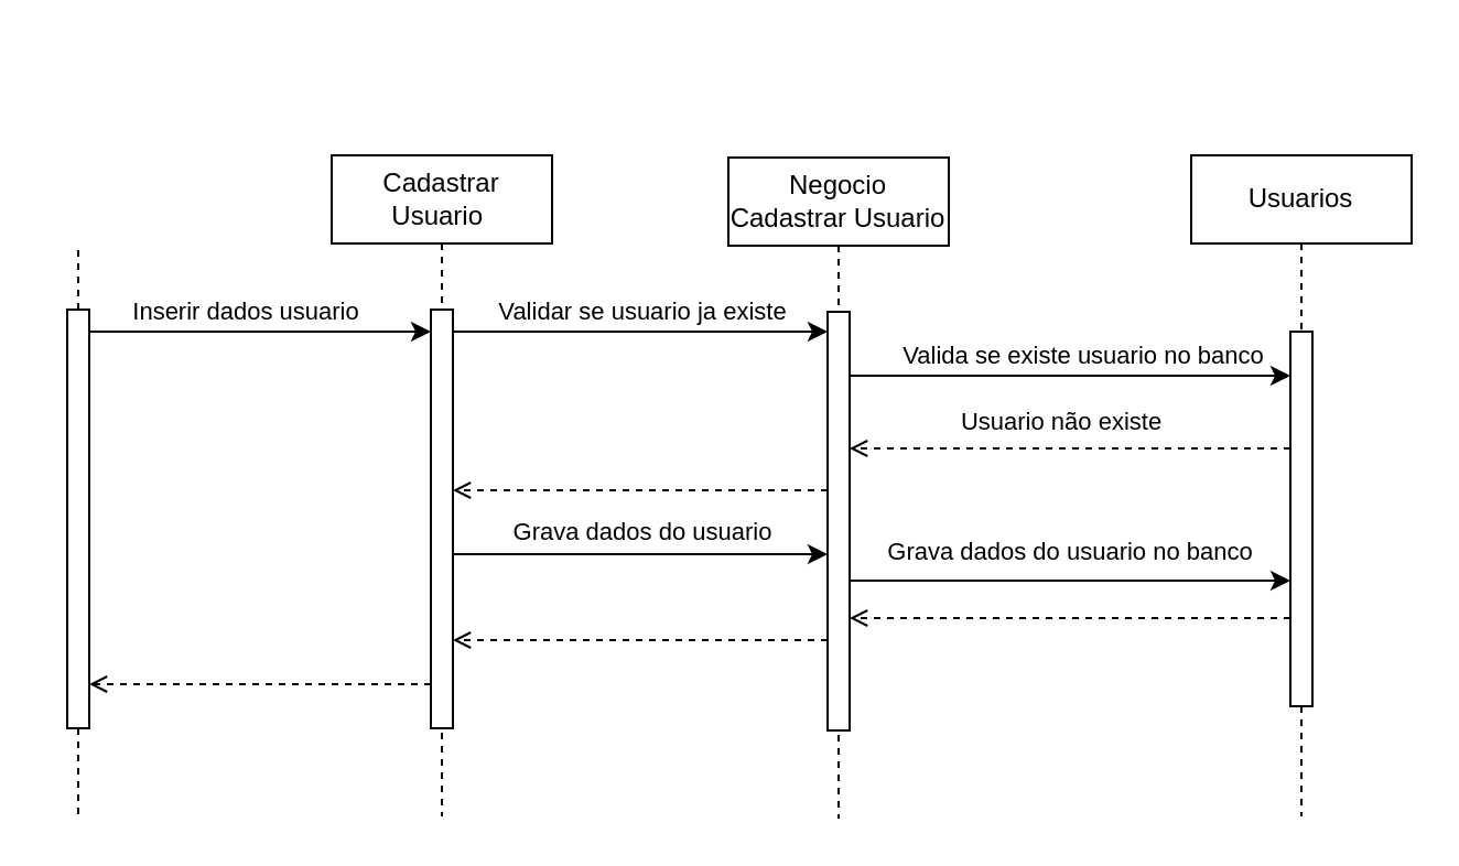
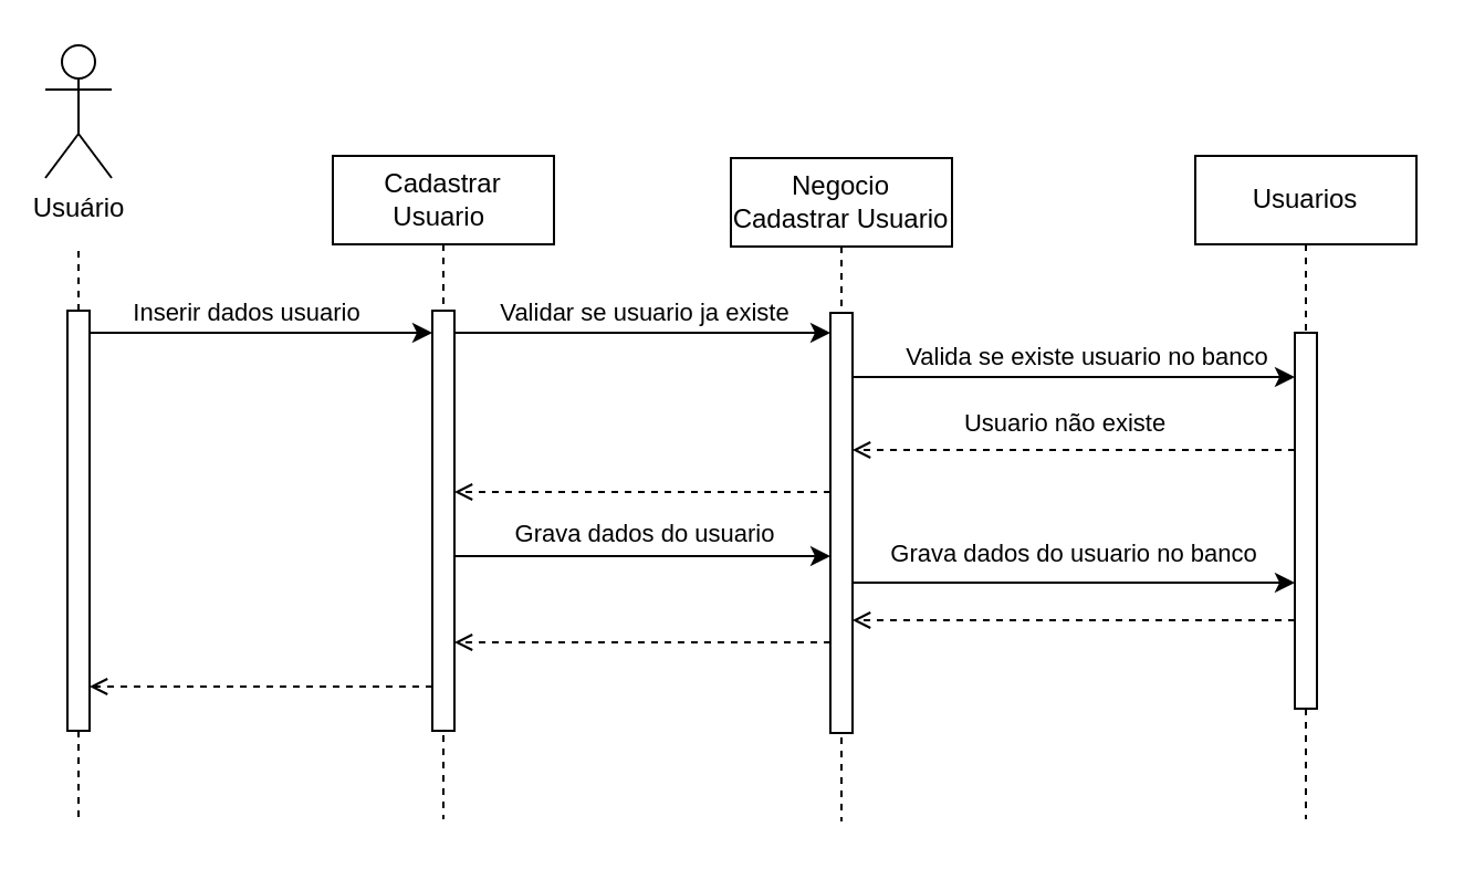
  <mxCell id="0" />
  <mxCell id="1" parent="0" />
  <mxCell id="2" value="Cadastrar Usuario&amp;nbsp;" style="shape=umlLifeline;perimeter=lifelinePerimeter;whiteSpace=wrap;html=1;container=0;dropTarget=0;collapsible=0;recursiveResize=0;outlineConnect=0;portConstraint=eastwest;newEdgeStyle={&quot;edgeStyle&quot;:&quot;elbowEdgeStyle&quot;,&quot;elbow&quot;:&quot;vertical&quot;,&quot;curved&quot;:0,&quot;rounded&quot;:0};" parent="1" vertex="1"><mxGeometry x="150" y="70" width="100" height="300" as="geometry" /></mxCell>
  <mxCell id="3" value="" style="html=1;points=[];perimeter=orthogonalPerimeter;outlineConnect=0;targetShapes=umlLifeline;portConstraint=eastwest;newEdgeStyle={&quot;edgeStyle&quot;:&quot;elbowEdgeStyle&quot;,&quot;elbow&quot;:&quot;vertical&quot;,&quot;curved&quot;:0,&quot;rounded&quot;:0};" parent="2" vertex="1"><mxGeometry x="45" y="70" width="10" height="190" as="geometry" /></mxCell>
  <mxCell id="4" value="Negocio&lt;br&gt;Cadastrar Usuario" style="shape=umlLifeline;perimeter=lifelinePerimeter;whiteSpace=wrap;html=1;container=0;dropTarget=0;collapsible=0;recursiveResize=0;outlineConnect=0;portConstraint=eastwest;newEdgeStyle={&quot;edgeStyle&quot;:&quot;elbowEdgeStyle&quot;,&quot;elbow&quot;:&quot;vertical&quot;,&quot;curved&quot;:0,&quot;rounded&quot;:0};" parent="1" vertex="1"><mxGeometry x="330" y="71" width="100" height="300" as="geometry" /></mxCell>
  <mxCell id="5" value="" style="html=1;points=[];perimeter=orthogonalPerimeter;outlineConnect=0;targetShapes=umlLifeline;portConstraint=eastwest;newEdgeStyle={&quot;edgeStyle&quot;:&quot;elbowEdgeStyle&quot;,&quot;elbow&quot;:&quot;vertical&quot;,&quot;curved&quot;:0,&quot;rounded&quot;:0};" parent="4" vertex="1"><mxGeometry x="45" y="70" width="10" height="190" as="geometry" /></mxCell>
+ <mxCell id="6" value="Usuário" style="shape=umlActor;verticalLabelPosition=bottom;verticalAlign=top;html=1;outlineConnect=0;" parent="1" vertex="1"><mxGeometry x="20" y="20" width="30" height="60" as="geometry" /></mxCell>
  <mxCell id="7" style="edgeStyle=elbowEdgeStyle;rounded=0;orthogonalLoop=1;jettySize=auto;html=1;elbow=vertical;curved=0;dashed=1;endArrow=none;endFill=0;" parent="1" source="11" edge="1"><mxGeometry relative="1" as="geometry"><mxPoint x="35" y="110" as="targetPoint" /></mxGeometry></mxCell>
  <mxCell id="8" style="edgeStyle=elbowEdgeStyle;rounded=0;orthogonalLoop=1;jettySize=auto;html=1;elbow=vertical;curved=0;" parent="1" source="11" target="3" edge="1"><mxGeometry relative="1" as="geometry"><Array as="points"><mxPoint y="150" x="110" /></Array></mxGeometry></mxCell>
  <mxCell id="9" value="Inserir dados usuario" style="edgeLabel;html=1;align=center;verticalAlign=middle;resizable=0;points=[];" parent="8" vertex="1" connectable="0"><mxGeometry x="-0.768" relative="1" as="geometry"><mxPoint x="52" y="-10" as="offset" /></mxGeometry></mxCell>
  <mxCell id="10" style="edgeStyle=elbowEdgeStyle;rounded=0;orthogonalLoop=1;jettySize=auto;html=1;elbow=vertical;curved=0;dashed=1;endArrow=none;endFill=0;" parent="1" source="11" edge="1"><mxGeometry relative="1" as="geometry"><mxPoint x="35" y="370" as="targetPoint" /></mxGeometry></mxCell>
  <mxCell id="11" value="" style="html=1;points=[];perimeter=orthogonalPerimeter;outlineConnect=0;targetShapes=umlLifeline;portConstraint=eastwest;newEdgeStyle={&quot;edgeStyle&quot;:&quot;elbowEdgeStyle&quot;,&quot;elbow&quot;:&quot;vertical&quot;,&quot;curved&quot;:0,&quot;rounded&quot;:0};" parent="1" vertex="1"><mxGeometry x="30" y="140" width="10" height="190" as="geometry" /></mxCell>
  <mxCell id="12" value="Usuarios" style="shape=umlLifeline;perimeter=lifelinePerimeter;whiteSpace=wrap;html=1;container=0;dropTarget=0;collapsible=0;recursiveResize=0;outlineConnect=0;portConstraint=eastwest;newEdgeStyle={&quot;edgeStyle&quot;:&quot;elbowEdgeStyle&quot;,&quot;elbow&quot;:&quot;vertical&quot;,&quot;curved&quot;:0,&quot;rounded&quot;:0};" parent="1" vertex="1"><mxGeometry x="540" y="70" width="100" height="300" as="geometry" /></mxCell>
  <mxCell id="13" value="" style="html=1;points=[];perimeter=orthogonalPerimeter;outlineConnect=0;targetShapes=umlLifeline;portConstraint=eastwest;newEdgeStyle={&quot;edgeStyle&quot;:&quot;elbowEdgeStyle&quot;,&quot;elbow&quot;:&quot;vertical&quot;,&quot;curved&quot;:0,&quot;rounded&quot;:0};" parent="12" vertex="1"><mxGeometry x="45" y="80" width="10" height="170" as="geometry" /></mxCell>
  <mxCell id="14" style="edgeStyle=elbowEdgeStyle;rounded=0;orthogonalLoop=1;jettySize=auto;html=1;elbow=vertical;curved=0;" parent="1" source="3" target="5" edge="1"><mxGeometry relative="1" as="geometry"><Array as="points"><mxPoint x="290" y="150" /></Array></mxGeometry></mxCell>
  <mxCell id="15" value="Validar se usuario ja existe" style="edgeLabel;html=1;align=center;verticalAlign=middle;resizable=0;points=[];" parent="14" vertex="1" connectable="0"><mxGeometry x="-0.141" y="-1" relative="1" as="geometry"><mxPoint x="12" y="-11" as="offset" /></mxGeometry></mxCell>
  <mxCell id="16" style="edgeStyle=elbowEdgeStyle;rounded=0;orthogonalLoop=1;jettySize=auto;html=1;elbow=vertical;curved=0;" parent="1" source="5" target="13" edge="1"><mxGeometry relative="1" as="geometry"><Array as="points"><mxPoint x="485" y="170" /></Array></mxGeometry></mxCell>
  <mxCell id="17" value="Valida se existe usuario no banco" style="edgeLabel;html=1;align=center;verticalAlign=middle;resizable=0;points=[];" parent="16" vertex="1" connectable="0"><mxGeometry x="-0.26" y="-2" relative="1" as="geometry"><mxPoint x="31" y="-12" as="offset" /></mxGeometry></mxCell>
  <mxCell id="18" style="edgeStyle=elbowEdgeStyle;rounded=0;orthogonalLoop=1;jettySize=auto;html=1;elbow=vertical;curved=0;dashed=1;endArrow=open;endFill=0;" parent="1" edge="1"><mxGeometry relative="1" as="geometry"><mxPoint x="585" y="203" as="sourcePoint" /><mxPoint x="385" y="203" as="targetPoint" /></mxGeometry></mxCell>
  <mxCell id="19" value="Usuario não existe" style="edgeLabel;html=1;align=center;verticalAlign=middle;resizable=0;points=[];" parent="18" vertex="1" connectable="0"><mxGeometry x="0.34" y="-2" relative="1" as="geometry"><mxPoint x="29" y="-11" as="offset" /></mxGeometry></mxCell>
  <mxCell id="20" style="edgeStyle=elbowEdgeStyle;rounded=0;orthogonalLoop=1;jettySize=auto;html=1;elbow=vertical;curved=0;dashed=1;endArrow=open;endFill=0;" parent="1" edge="1"><mxGeometry relative="1" as="geometry"><mxPoint x="375" y="222" as="sourcePoint" /><mxPoint x="205" y="222" as="targetPoint" /></mxGeometry></mxCell>
  <mxCell id="21" style="edgeStyle=elbowEdgeStyle;rounded=0;orthogonalLoop=1;jettySize=auto;html=1;elbow=vertical;curved=0;" parent="1" edge="1"><mxGeometry relative="1" as="geometry"><mxPoint x="205" y="251" as="sourcePoint" /><mxPoint x="375" y="251" as="targetPoint" /></mxGeometry></mxCell>
  <mxCell id="22" value="Grava dados do usuario" style="edgeLabel;html=1;align=center;verticalAlign=middle;resizable=0;points=[];" parent="21" vertex="1" connectable="0"><mxGeometry x="-0.577" relative="1" as="geometry"><mxPoint x="49" y="-11" as="offset" /></mxGeometry></mxCell>
  <mxCell id="23" value="Grava dados do usuario no banco" style="edgeStyle=elbowEdgeStyle;rounded=0;orthogonalLoop=1;jettySize=auto;html=1;elbow=vertical;curved=0;" parent="1" edge="1"><mxGeometry y="13" relative="1" as="geometry"><mxPoint x="385" y="263" as="sourcePoint" /><mxPoint x="585" y="263" as="targetPoint" /><mxPoint as="offset" /></mxGeometry></mxCell>
  <mxCell id="24" style="edgeStyle=elbowEdgeStyle;rounded=0;orthogonalLoop=1;jettySize=auto;html=1;elbow=vertical;curved=0;dashed=1;endArrow=open;endFill=0;" parent="1" source="13" target="5" edge="1"><mxGeometry relative="1" as="geometry"><Array as="points"><mxPoint x="485" y="280" /></Array></mxGeometry></mxCell>
  <mxCell id="25" style="edgeStyle=elbowEdgeStyle;rounded=0;orthogonalLoop=1;jettySize=auto;html=1;elbow=vertical;curved=0;dashed=1;endArrow=open;endFill=0;" parent="1" source="5" target="3" edge="1"><mxGeometry relative="1" as="geometry"><Array as="points"><mxPoint x="300" y="290" /></Array></mxGeometry></mxCell>
  <mxCell id="26" style="edgeStyle=elbowEdgeStyle;rounded=0;orthogonalLoop=1;jettySize=auto;html=1;elbow=vertical;curved=0;dashed=1;endArrow=open;endFill=0;" parent="1" source="3" target="11" edge="1"><mxGeometry relative="1" as="geometry"><Array as="points"><mxPoint x="120" y="310" /></Array></mxGeometry></mxCell>
